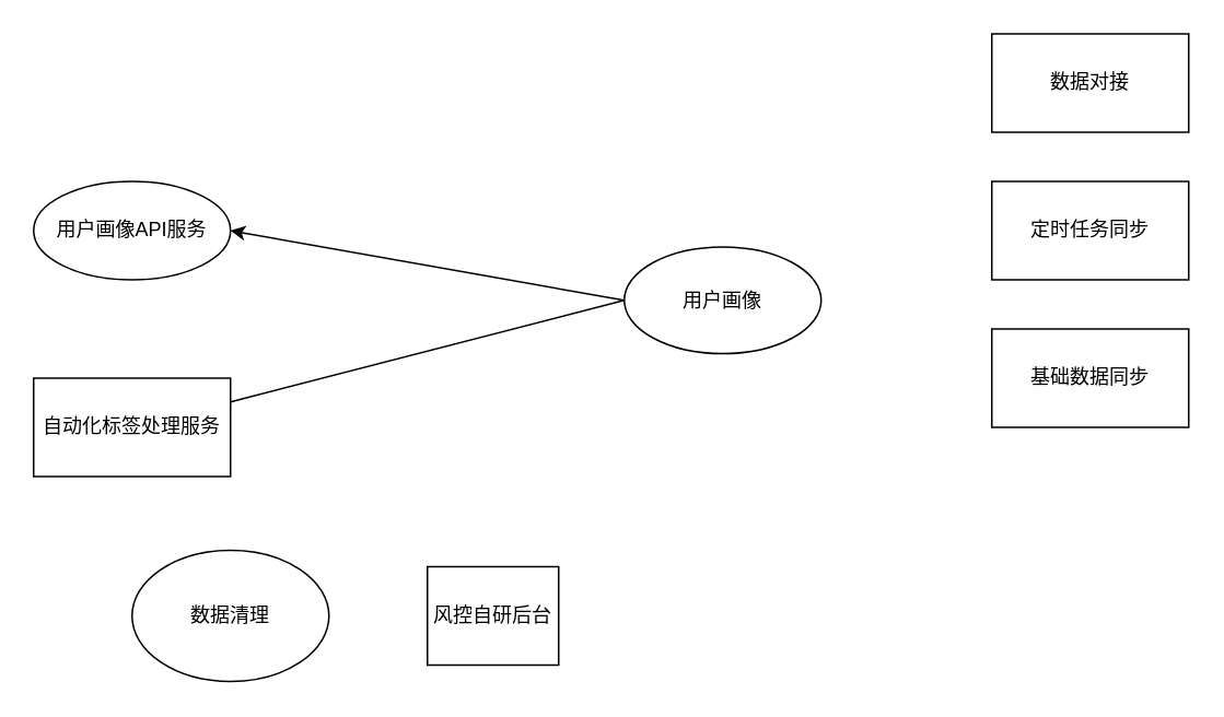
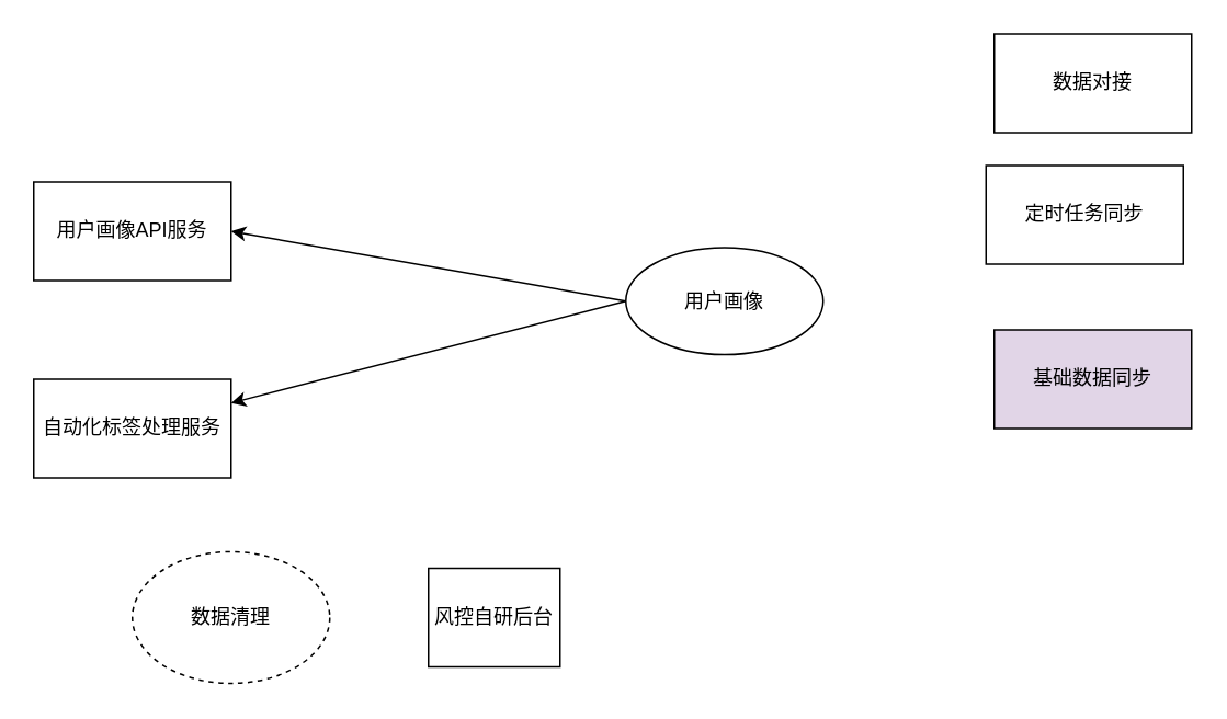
  <mxCell id="0" />
  <mxCell id="1" parent="0" />
  <mxCell id="2" value="风控自研后台" style="rounded=0;whiteSpace=wrap;html=1;" vertex="1" parent="1"><mxGeometry x="260" y="345" width="80" height="60" as="geometry" /></mxCell>
- <mxCell id="3" value="定时任务同步" style="rounded=0;whiteSpace=wrap;html=1;" vertex="1" parent="1"><mxGeometry x="604" y="110" width="120" height="60" as="geometry" /></mxCell>
- <mxCell id="4" value="基础数据同步" style="rounded=0;whiteSpace=wrap;html=1;" vertex="1" parent="1"><mxGeometry x="604" y="200" width="120" height="60" as="geometry" /></mxCell>
+ <mxCell id="3" value="定时任务同步" style="rounded=0;whiteSpace=wrap;html=1;" vertex="1" parent="1"><mxGeometry x="599" y="100" width="120" height="60" as="geometry" /></mxCell>
+ <mxCell id="4" value="基础数据同步" style="rounded=0;whiteSpace=wrap;html=1;fillColor=#e1d5e7;" vertex="1" parent="1"><mxGeometry x="604" y="200" width="120" height="60" as="geometry" /></mxCell>
  <mxCell id="5" value="数据对接" style="rounded=0;whiteSpace=wrap;html=1;" vertex="1" parent="1"><mxGeometry x="604" y="20" width="120" height="60" as="geometry" /></mxCell>
- <mxCell id="6" value="&lt;span&gt;用户画像API服务&lt;/span&gt;" style="ellipse;whiteSpace=wrap;html=1;" vertex="1" parent="1"><mxGeometry x="20" y="110" width="120" height="60" as="geometry" /></mxCell>
+ <mxCell id="6" value="&lt;span&gt;用户画像API服务&lt;/span&gt;" style="rounded=0;whiteSpace=wrap;html=1;" vertex="1" parent="1"><mxGeometry x="20" y="110" width="120" height="60" as="geometry" /></mxCell>
  <mxCell id="7" value="&lt;span&gt;自动化标签处理服务&lt;/span&gt;" style="rounded=0;whiteSpace=wrap;html=1;" vertex="1" parent="1"><mxGeometry x="20" y="230" width="120" height="60" as="geometry" /></mxCell>
  <mxCell id="8" value="&lt;span&gt;用户画像&lt;/span&gt;" style="ellipse;whiteSpace=wrap;html=1;" vertex="1" parent="1"><mxGeometry x="380" y="150" width="120" height="65" as="geometry" /></mxCell>
- <mxCell id="9" value="&lt;span&gt;数据清理&lt;/span&gt;" style="ellipse;whiteSpace=wrap;html=1;" vertex="1" parent="1"><mxGeometry x="80" y="335" width="120" height="80" as="geometry" /></mxCell>
- <mxCell id="10" value="" style="endArrow=none;html=1;exitX=0;exitY=0.5;exitDx=0;exitDy=0;" edge="1" parent="1" source="8" target="7"><mxGeometry width="50" height="50" relative="1" as="geometry"><mxPoint x="220" y="280" as="sourcePoint" /><mxPoint x="270" y="230" as="targetPoint" /></mxGeometry></mxCell>
+ <mxCell id="9" value="&lt;span&gt;数据清理&lt;/span&gt;" style="ellipse;whiteSpace=wrap;html=1;dashed=1;" vertex="1" parent="1"><mxGeometry x="80" y="335" width="120" height="80" as="geometry" /></mxCell>
+ <mxCell id="10" value="" style="endArrow=classic;html=1;exitX=0;exitY=0.5;exitDx=0;exitDy=0;" edge="1" parent="1" source="8" target="7"><mxGeometry width="50" height="50" relative="1" as="geometry"><mxPoint x="220" y="280" as="sourcePoint" /><mxPoint x="270" y="230" as="targetPoint" /></mxGeometry></mxCell>
  <mxCell id="11" value="" style="endArrow=classic;html=1;exitX=0;exitY=0.5;exitDx=0;exitDy=0;entryX=1;entryY=0.5;entryDx=0;entryDy=0;" edge="1" parent="1" source="8" target="6"><mxGeometry width="50" height="50" relative="1" as="geometry"><mxPoint x="210" y="160" as="sourcePoint" /><mxPoint x="260" y="110" as="targetPoint" /></mxGeometry></mxCell>
